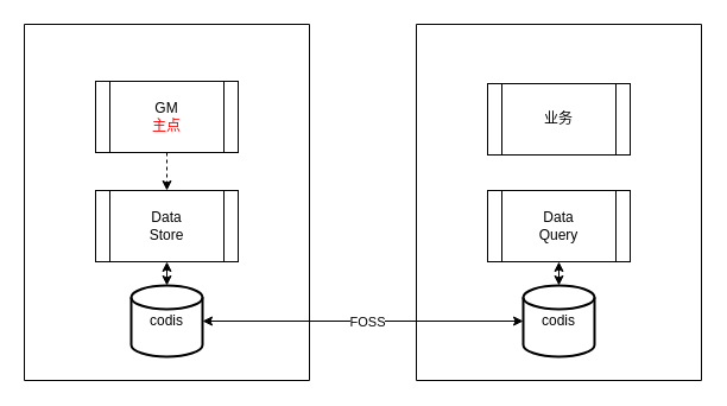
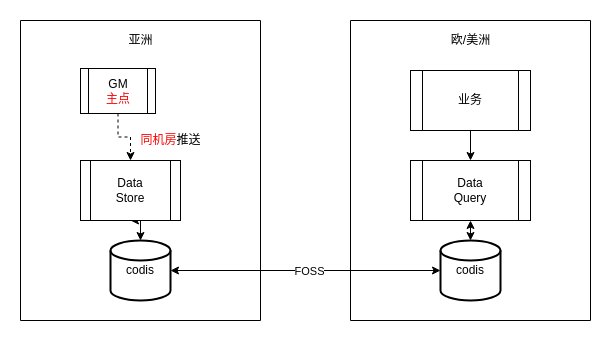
  <mxCell id="0" />
  <mxCell id="1" parent="0" />
  <mxCell id="2" style="edgeStyle=orthogonalEdgeStyle;orthogonalLoop=1;jettySize=auto;html=1;exitX=1;exitY=0.5;exitDx=0;exitDy=0;exitPerimeter=0;rounded=0;startArrow=classic;startFill=1;entryX=0;entryY=0.5;entryDx=0;entryDy=0;entryPerimeter=0;" parent="1" source="5" target="17" edge="1"><mxGeometry relative="1" as="geometry"><mxPoint x="460" y="270" as="targetPoint" /><mxPoint x="140" y="270" as="sourcePoint" /></mxGeometry></mxCell>
  <mxCell id="3" value="FOSS" style="edgeLabel;html=1;align=center;verticalAlign=middle;resizable=0;points=[];" parent="2" vertex="1" connectable="0"><mxGeometry x="-0.119" y="-4" relative="1" as="geometry"><mxPoint x="19" y="-4" as="offset" /></mxGeometry></mxCell>
  <mxCell id="4" value="" style="swimlane;startSize=0;" parent="1" vertex="1"><mxGeometry x="20" y="20" width="240" height="300" as="geometry" /></mxCell>
  <mxCell id="5" value="codis" style="strokeWidth=2;html=1;shape=mxgraph.flowchart.database;whiteSpace=wrap;" parent="4" vertex="1"><mxGeometry x="90" y="220" width="60" height="60" as="geometry" /></mxCell>
  <mxCell id="6" style="edgeStyle=orthogonalEdgeStyle;rounded=0;orthogonalLoop=1;jettySize=auto;html=1;exitX=0.5;exitY=1;exitDx=0;exitDy=0;entryX=0.5;entryY=0;entryDx=0;entryDy=0;entryPerimeter=0;startArrow=classic;startFill=1;" parent="4" source="7" target="5" edge="1"><mxGeometry relative="1" as="geometry" /></mxCell>
- <mxCell id="7" value="Data&lt;br&gt;Store" style="shape=process;whiteSpace=wrap;html=1;backgroundOutline=1;" parent="4" vertex="1"><mxGeometry x="60" y="140" width="120" height="60" as="geometry" /></mxCell>
+ <mxCell id="7" value="Data&lt;br&gt;Store" style="shape=process;whiteSpace=wrap;html=1;backgroundOutline=1;" parent="4" vertex="1"><mxGeometry x="60" y="140" width="100" height="60" as="geometry" /></mxCell>
  <mxCell id="8" style="edgeStyle=orthogonalEdgeStyle;rounded=0;orthogonalLoop=1;jettySize=auto;html=1;exitX=0.5;exitY=1;exitDx=0;exitDy=0;entryX=0.5;entryY=0;entryDx=0;entryDy=0;startArrow=none;startFill=0;dashed=1;" parent="4" source="9" target="7" edge="1"><mxGeometry relative="1" as="geometry" /></mxCell>
- <mxCell id="9" value="GM&lt;br&gt;&lt;font color=&quot;#ff0000&quot;&gt;主点&lt;/font&gt;" style="shape=process;whiteSpace=wrap;html=1;backgroundOutline=1;" parent="4" vertex="1"><mxGeometry x="60" y="48" width="120" height="60" as="geometry" /></mxCell>
+ <mxCell id="9" value="GM&lt;br&gt;&lt;font color=&quot;#ff0000&quot;&gt;主点&lt;/font&gt;" style="shape=process;whiteSpace=wrap;html=1;backgroundOutline=1;" parent="4" vertex="1"><mxGeometry x="60" y="48" width="75" height="45" as="geometry" /></mxCell>
+ <mxCell id="10" value="&lt;font color=&quot;#ff0000&quot;&gt;同机房&lt;/font&gt;推送" style="text;html=1;align=center;verticalAlign=middle;resizable=0;points=[];autosize=1;strokeColor=none;fillColor=none;" parent="4" vertex="1"><mxGeometry x="110" y="110" width="80" height="20" as="geometry" /></mxCell>
+ <mxCell id="11" value="亚洲" style="text;html=1;align=center;verticalAlign=middle;resizable=0;points=[];autosize=1;strokeColor=none;fillColor=none;" parent="1" vertex="1"><mxGeometry x="120" y="30" width="40" height="20" as="geometry" /></mxCell>
  <mxCell id="12" value="" style="swimlane;startSize=0;" parent="1" vertex="1"><mxGeometry x="350" y="20" width="240" height="300" as="geometry"><mxRectangle x="450" y="320" width="50" height="40" as="alternateBounds" /></mxGeometry></mxCell>
+ <mxCell id="13" style="edgeStyle=orthogonalEdgeStyle;rounded=0;orthogonalLoop=1;jettySize=auto;html=1;exitX=0.5;exitY=1;exitDx=0;exitDy=0;entryX=0.5;entryY=0;entryDx=0;entryDy=0;startArrow=none;startFill=0;" parent="12" source="14" target="16" edge="1"><mxGeometry relative="1" as="geometry" /></mxCell>
  <mxCell id="14" value="业务" style="shape=process;whiteSpace=wrap;html=1;backgroundOutline=1;" parent="12" vertex="1"><mxGeometry x="60" y="50" width="120" height="60" as="geometry" /></mxCell>
  <mxCell id="15" style="edgeStyle=orthogonalEdgeStyle;rounded=0;orthogonalLoop=1;jettySize=auto;html=1;exitX=0.5;exitY=1;exitDx=0;exitDy=0;entryX=0.5;entryY=0;entryDx=0;entryDy=0;entryPerimeter=0;startArrow=classic;startFill=1;" parent="12" source="16" target="17" edge="1"><mxGeometry relative="1" as="geometry" /></mxCell>
  <mxCell id="16" value="Data&lt;br&gt;Query" style="shape=process;whiteSpace=wrap;html=1;backgroundOutline=1;" parent="12" vertex="1"><mxGeometry x="60" y="140" width="120" height="60" as="geometry" /></mxCell>
  <mxCell id="17" value="codis" style="strokeWidth=2;html=1;shape=mxgraph.flowchart.database;whiteSpace=wrap;" parent="12" vertex="1"><mxGeometry x="90" y="220" width="60" height="60" as="geometry" /></mxCell>
+ <mxCell id="18" value="欧/美洲" style="text;html=1;align=center;verticalAlign=middle;resizable=0;points=[];autosize=1;strokeColor=none;fillColor=none;" parent="1" vertex="1"><mxGeometry x="445" y="30" width="50" height="20" as="geometry" /></mxCell>
